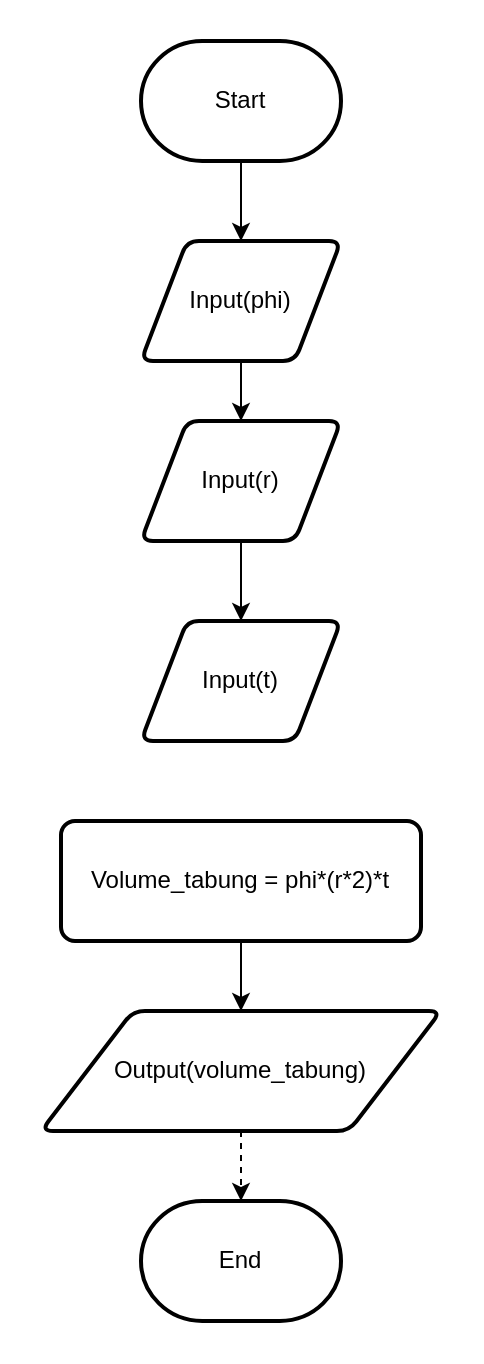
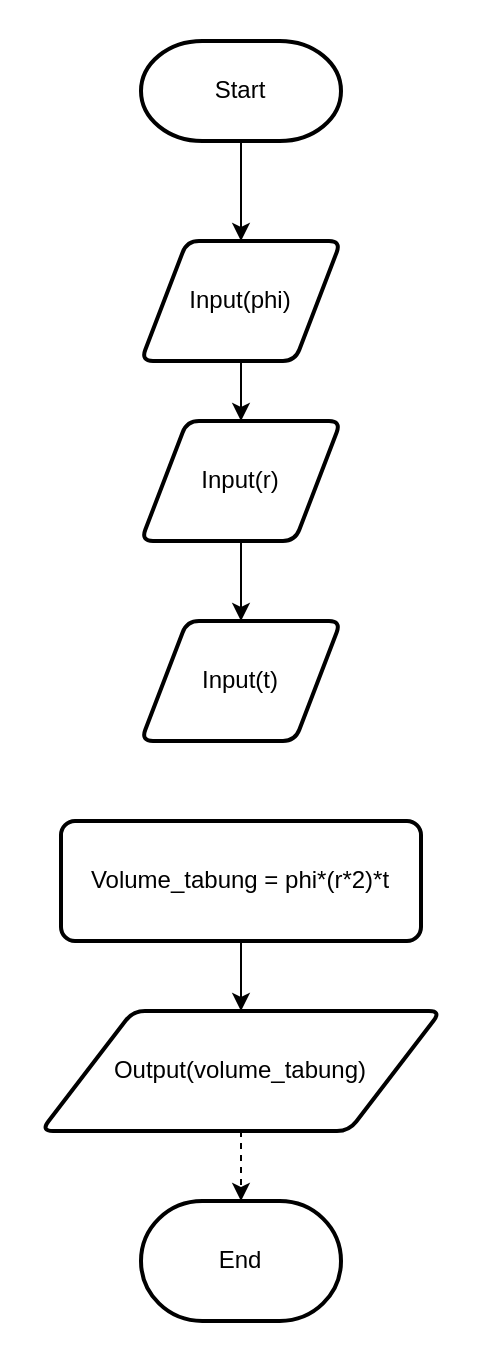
  <mxCell id="0" />
  <mxCell id="1" parent="0" />
  <mxCell id="2" style="edgeStyle=orthogonalEdgeStyle;rounded=0;orthogonalLoop=1;jettySize=auto;html=1;exitX=0.5;exitY=1;exitDx=0;exitDy=0;exitPerimeter=0;entryX=0.5;entryY=0;entryDx=0;entryDy=0;" edge="1" parent="1" source="3" target="5"><mxGeometry relative="1" as="geometry" /></mxCell>
- <mxCell id="3" value="Start" style="strokeWidth=2;html=1;shape=mxgraph.flowchart.terminator;whiteSpace=wrap;" vertex="1" parent="1"><mxGeometry x="70" y="20" width="100" height="60" as="geometry" /></mxCell>
+ <mxCell id="3" value="Start" style="strokeWidth=2;html=1;shape=mxgraph.flowchart.terminator;whiteSpace=wrap;" vertex="1" parent="1"><mxGeometry x="70" y="20" width="100" height="50" as="geometry" /></mxCell>
  <mxCell id="4" style="edgeStyle=orthogonalEdgeStyle;rounded=0;orthogonalLoop=1;jettySize=auto;html=1;exitX=0.5;exitY=1;exitDx=0;exitDy=0;entryX=0.5;entryY=0;entryDx=0;entryDy=0;" edge="1" parent="1" source="5" target="7"><mxGeometry relative="1" as="geometry" /></mxCell>
  <mxCell id="5" value="Input(phi)" style="shape=parallelogram;html=1;strokeWidth=2;perimeter=parallelogramPerimeter;whiteSpace=wrap;rounded=1;arcSize=12;size=0.23;" vertex="1" parent="1"><mxGeometry x="70" y="120" width="100" height="60" as="geometry" /></mxCell>
  <mxCell id="6" style="edgeStyle=orthogonalEdgeStyle;rounded=0;orthogonalLoop=1;jettySize=auto;html=1;exitX=0.5;exitY=1;exitDx=0;exitDy=0;entryX=0.5;entryY=0;entryDx=0;entryDy=0;" edge="1" parent="1" source="7" target="8"><mxGeometry relative="1" as="geometry" /></mxCell>
  <mxCell id="7" value="Input(r)" style="shape=parallelogram;html=1;strokeWidth=2;perimeter=parallelogramPerimeter;whiteSpace=wrap;rounded=1;arcSize=12;size=0.23;" vertex="1" parent="1"><mxGeometry x="70" y="210" width="100" height="60" as="geometry" /></mxCell>
  <mxCell id="8" value="Input(t)" style="shape=parallelogram;html=1;strokeWidth=2;perimeter=parallelogramPerimeter;whiteSpace=wrap;rounded=1;arcSize=12;size=0.23;" vertex="1" parent="1"><mxGeometry x="70" y="310" width="100" height="60" as="geometry" /></mxCell>
  <mxCell id="9" style="edgeStyle=orthogonalEdgeStyle;rounded=0;orthogonalLoop=1;jettySize=auto;html=1;exitX=0.5;exitY=1;exitDx=0;exitDy=0;entryX=0.5;entryY=0;entryDx=0;entryDy=0;" edge="1" parent="1" source="10" target="12"><mxGeometry relative="1" as="geometry" /></mxCell>
  <mxCell id="10" value="Volume_tabung = phi*(r*2)*t" style="rounded=1;whiteSpace=wrap;html=1;absoluteArcSize=1;arcSize=14;strokeWidth=2;" vertex="1" parent="1"><mxGeometry x="30" y="410" width="180" height="60" as="geometry" /></mxCell>
  <mxCell id="11" style="edgeStyle=orthogonalEdgeStyle;rounded=0;orthogonalLoop=1;jettySize=auto;html=1;exitX=0.5;exitY=1;exitDx=0;exitDy=0;entryX=0.5;entryY=0;entryDx=0;entryDy=0;entryPerimeter=0;dashed=1;" edge="1" parent="1" source="12" target="13"><mxGeometry relative="1" as="geometry" /></mxCell>
  <mxCell id="12" value="Output(volume_tabung)" style="shape=parallelogram;html=1;strokeWidth=2;perimeter=parallelogramPerimeter;whiteSpace=wrap;rounded=1;arcSize=12;size=0.23;" vertex="1" parent="1"><mxGeometry x="20" y="505" width="200" height="60" as="geometry" /></mxCell>
  <mxCell id="13" value="End" style="strokeWidth=2;html=1;shape=mxgraph.flowchart.terminator;whiteSpace=wrap;" vertex="1" parent="1"><mxGeometry x="70" y="600" width="100" height="60" as="geometry" /></mxCell>
